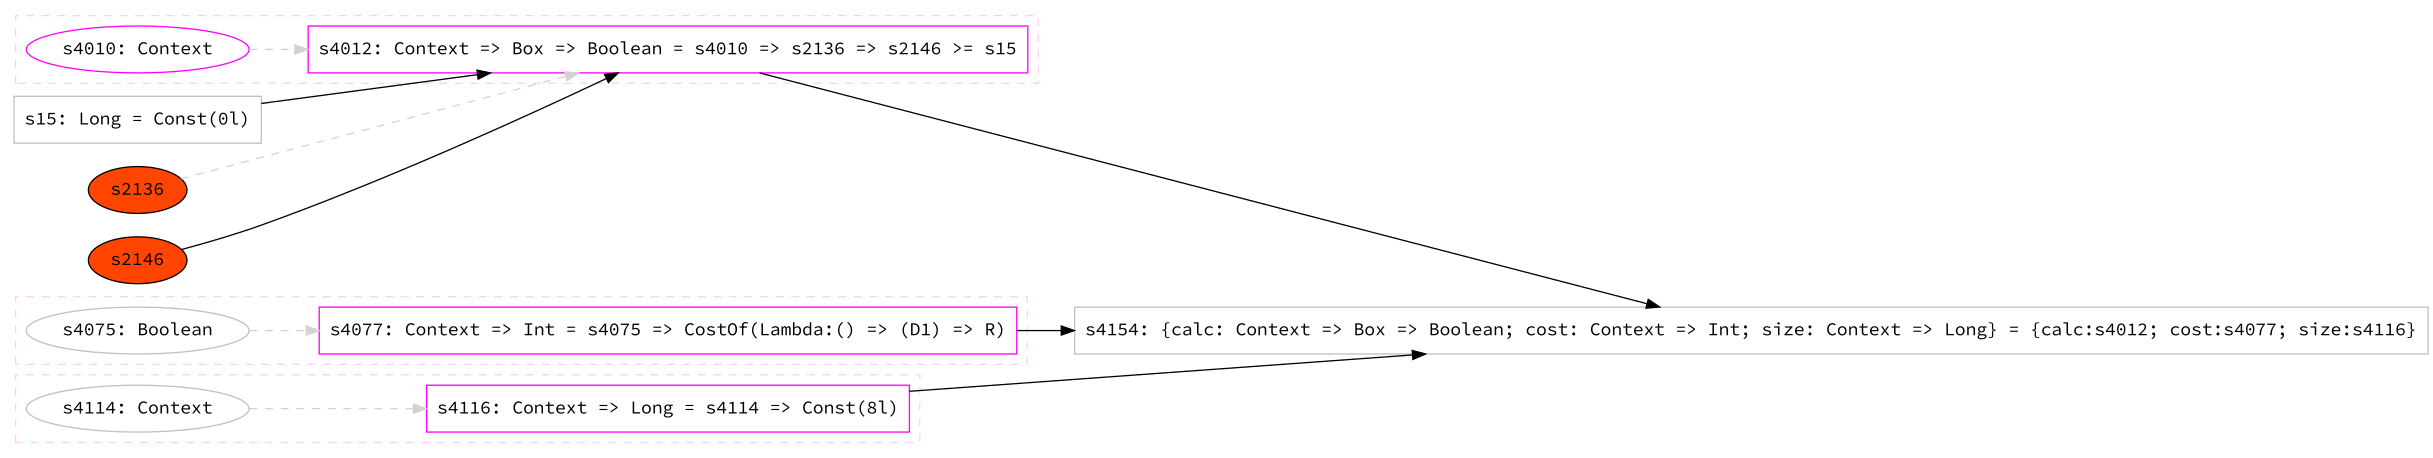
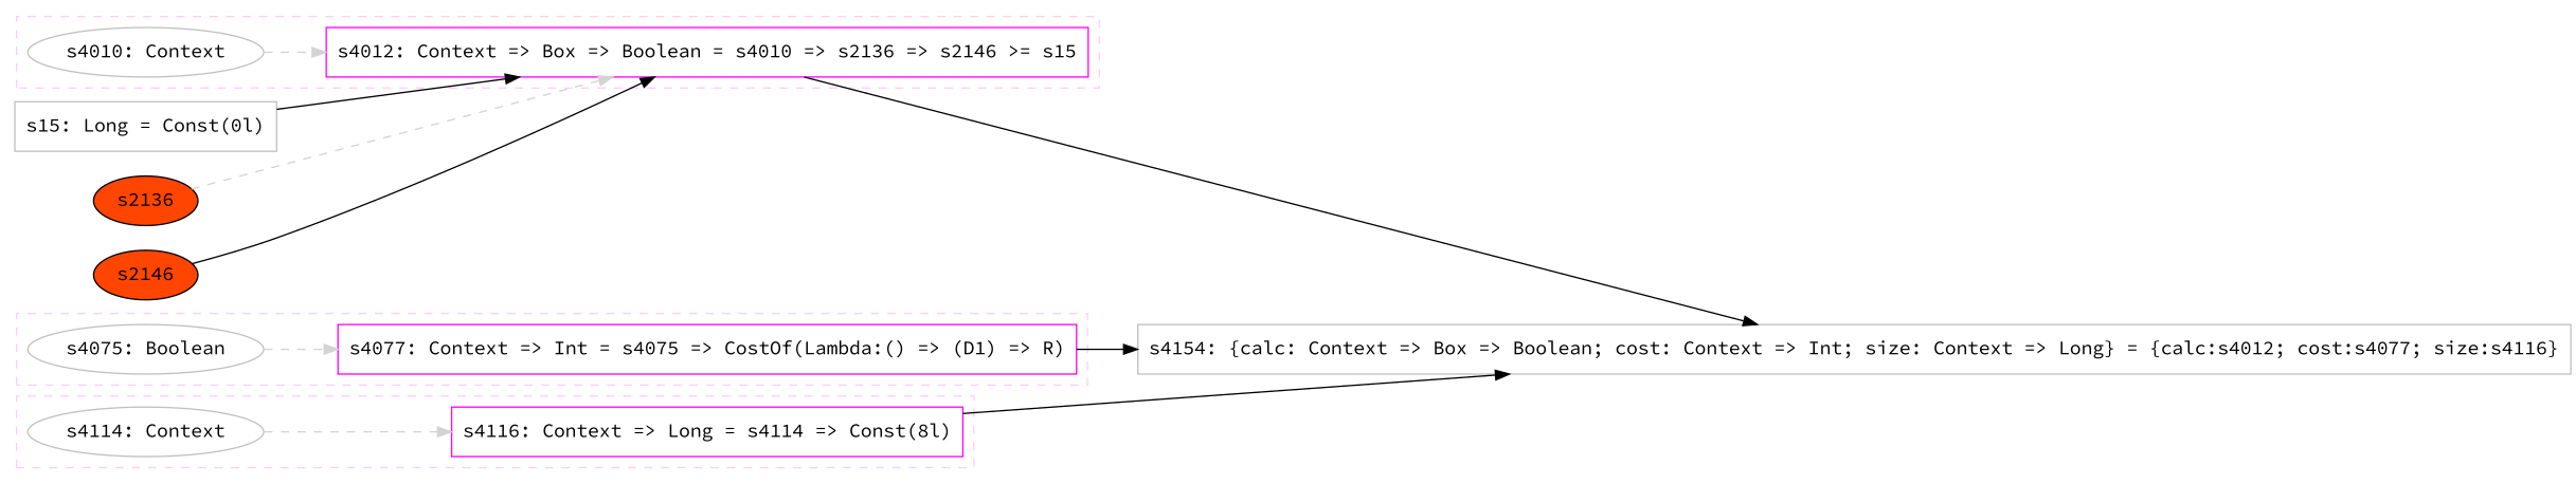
  digraph {
    concentrate=true
    fontname="Source Code Pro"
    rankdir=LR
    node [color=gray fillcolor=white fontname="Source Code Pro" shape=box style=filled]
    edge [fontname="Source Code Pro" style=solid]
-   n1 [color=magenta label="s4010: Context" shape=oval]
+   n1 [label="s4010: Context" shape=oval]
    n2 [color=magenta label="s4012: Context => Box => Boolean = s4010 => s2136 => s2146 >= s15"]
    n3 [label="s4075: Boolean" shape=oval]
    n4 [color=magenta label="s4077: Context => Int = s4075 => CostOf(Lambda:() => (D1) => R)"]
    n5 [label="s4114: Context" shape=oval]
    n6 [color=magenta label="s4116: Context => Long = s4114 => Const(8l)"]
    n7 [label="s4154: {calc: Context => Box => Boolean; cost: Context => Int; size: Context => Long} = {calc:s4012; cost:s4077; size:s4116}"]
    n8 [label="s15: Long = Const(0l)"]
    s2136 [fillcolor=orangered color="" shape=""]
    s2146 [fillcolor=orangered color="" shape=""]
    subgraph cluster_1 {
      color="#FFCCFF"
      style=dashed
      subgraph sub_2 {
        color="#FFCCFF"
        rank=source
        style=dashed
        n1
      }
      subgraph sub_3 {
        color="#FFCCFF"
        rank=sink
        style=dashed
        n2
      }
    }
    subgraph cluster_4 {
      color="#FFCCFF"
      style=dashed
      subgraph sub_5 {
        color="#FFCCFF"
        rank=source
        style=dashed
        n3
      }
      subgraph sub_6 {
        color="#FFCCFF"
        rank=sink
        style=dashed
        n4
      }
    }
    subgraph cluster_7 {
      color="#FFCCFF"
      style=dashed
      subgraph sub_8 {
        color="#FFCCFF"
        rank=source
        style=dashed
        n5
      }
      subgraph sub_9 {
        color="#FFCCFF"
        rank=sink
        style=dashed
        n6
      }
    }
    n1 -> n2 [color=lightgray style=dashed weight=0]
    n2 -> n7
    n3 -> n4 [color=lightgray style=dashed weight=0]
    n4 -> n7
    n5 -> n6 [color=lightgray style=dashed weight=0]
    n6 -> n7
    n8 -> n2
    s2136 -> n2 [color=lightgray style=dashed weight=0]
    s2146 -> n2
  }
